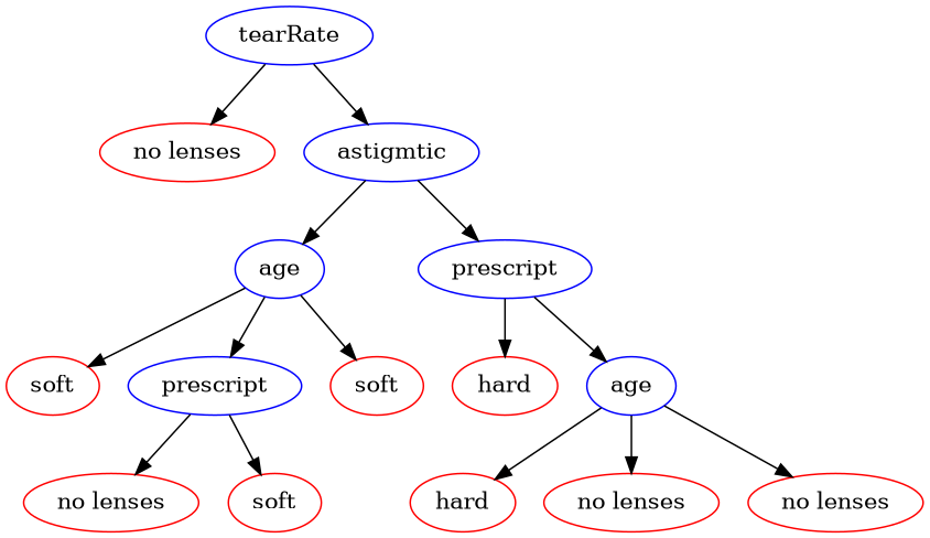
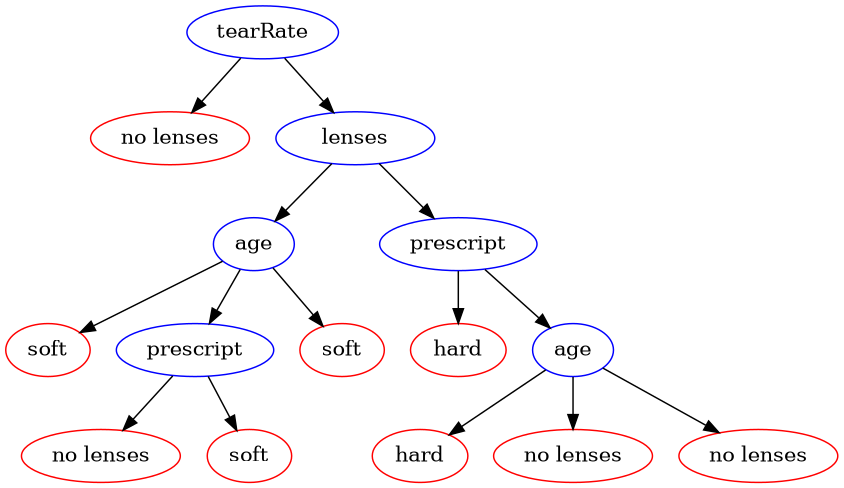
  digraph {
    node [color=red]
    n1 [color=blue label=tearRate]
    n2 [label="no lenses"]
-   n3 [color=blue label=astigmtic]
+   n3 [color=blue label=lenses]
    n4 [color=blue label=age]
    n5 [color=blue label=prescript]
    n6 [label=soft]
    n7 [color=blue label=prescript]
    n8 [label=soft]
    n9 [label="no lenses"]
    n10 [label=soft]
    n11 [label=hard]
    n12 [color=blue label=age]
    n13 [label=hard]
    n14 [label="no lenses"]
    n15 [label="no lenses"]
    n1 -> n2
    n1 -> n3
    n3 -> n4
    n3 -> n5
    n4 -> n6
    n4 -> n7
    n4 -> n8
    n5 -> n11
    n5 -> n12
    n7 -> n9
    n7 -> n10
    n12 -> n13
    n12 -> n14
    n12 -> n15
  }
